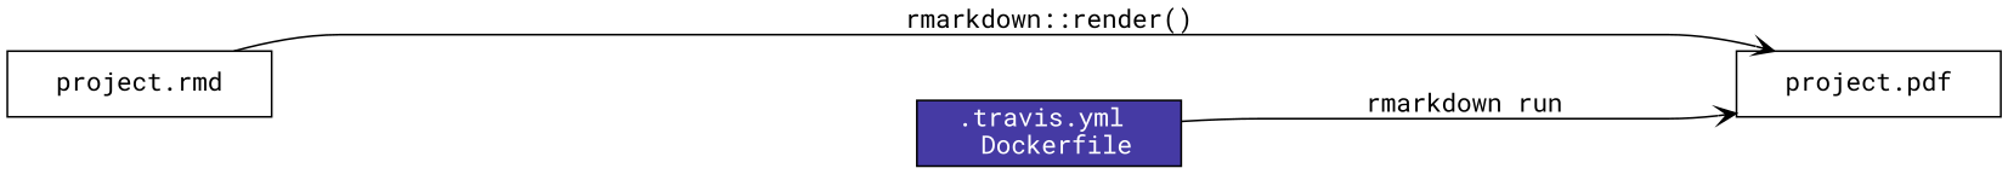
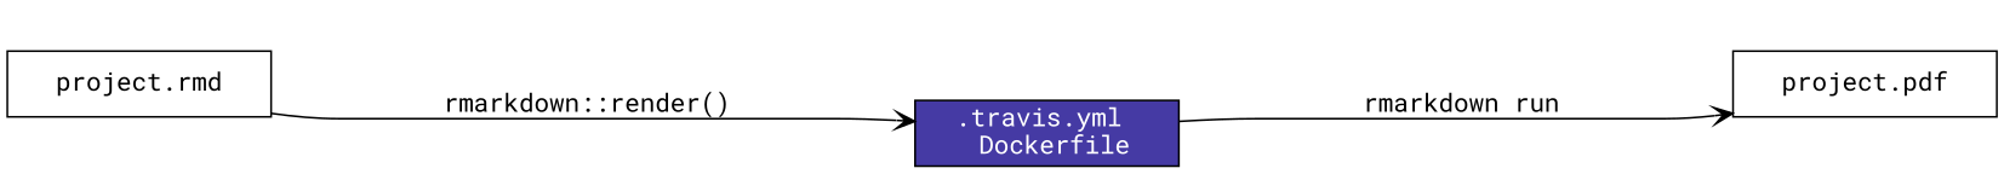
  digraph {
    fontname="Roboto Mono"
    rankdir=LR
    node [color=black fixedsize=true fontname="Roboto Mono" shape=rectangle style=filled]
    edge [arrowhead=vee color=black fontname="Roboto Mono" minlen=5]
    n1 [label="project.rmd" style=solid width=2.0]
    n2 [fillcolor=white fontcolor=black label="project.pdf" width=2.0]
    n3 [fillcolor="#453AA4" fontcolor=white label=".travis.yml \n Dockerfile" width=2.0]
-   n1 -> n2 [label="rmarkdown::render()" width=1]
+   n1 -> n3 [label="rmarkdown::render()" width=1]
    n3 -> n2 [label="rmarkdown run"]
  }
